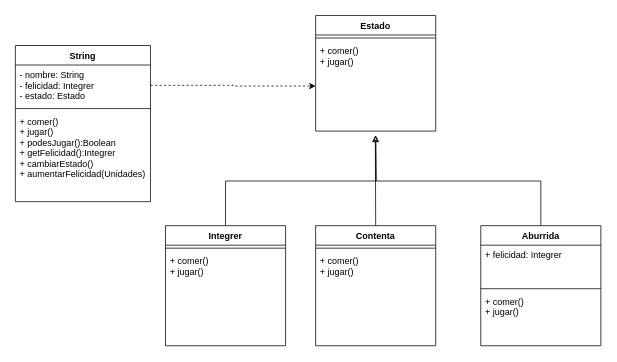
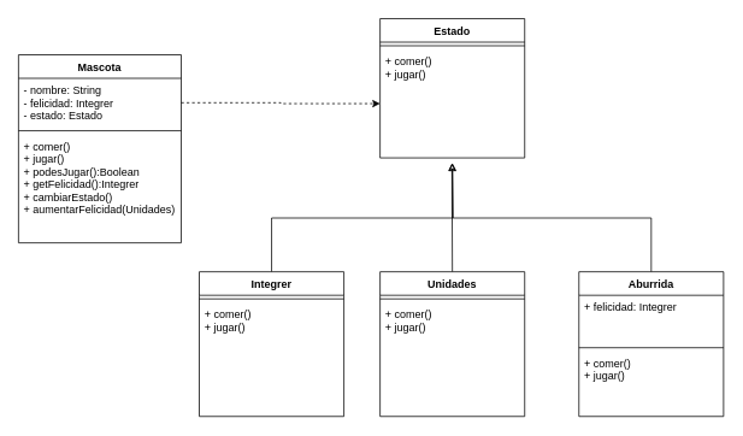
  <mxCell id="0" />
  <mxCell id="1" parent="0" />
  <mxCell id="2" style="edgeStyle=orthogonalEdgeStyle;rounded=0;orthogonalLoop=1;jettySize=auto;html=1;exitX=1;exitY=0.5;exitDx=0;exitDy=0;dashed=1;endArrow=classic;endFill=1;" edge="1" parent="1" source="4" target="9"><mxGeometry relative="1" as="geometry" /></mxCell>
- <mxCell id="3" value="String" style="swimlane;fontStyle=1;align=center;verticalAlign=top;childLayout=stackLayout;horizontal=1;startSize=26;horizontalStack=0;resizeParent=1;resizeParentMax=0;resizeLast=0;collapsible=1;marginBottom=0;" vertex="1" parent="1"><mxGeometry x="20" y="60" width="180" height="208" as="geometry" /></mxCell>
+ <mxCell id="3" value="Mascota" style="swimlane;fontStyle=1;align=center;verticalAlign=top;childLayout=stackLayout;horizontal=1;startSize=26;horizontalStack=0;resizeParent=1;resizeParentMax=0;resizeLast=0;collapsible=1;marginBottom=0;" vertex="1" parent="1"><mxGeometry x="20" y="60" width="180" height="208" as="geometry" /></mxCell>
  <mxCell id="4" value="- nombre: String&#10;- felicidad: Integrer&#10;- estado: Estado" style="text;strokeColor=none;fillColor=none;align=left;verticalAlign=top;spacingLeft=4;spacingRight=4;overflow=hidden;rotatable=0;points=[[0,0.5],[1,0.5]];portConstraint=eastwest;" vertex="1" parent="3"><mxGeometry y="26" width="180" height="54" as="geometry" /></mxCell>
  <mxCell id="5" value="" style="line;strokeWidth=1;fillColor=none;align=left;verticalAlign=middle;spacingTop=-1;spacingLeft=3;spacingRight=3;rotatable=0;labelPosition=right;points=[];portConstraint=eastwest;" vertex="1" parent="3"><mxGeometry y="80" width="180" height="8" as="geometry" /></mxCell>
  <mxCell id="6" value="+ comer()&#10;+ jugar()&#10;+ podesJugar():Boolean&#10;+ getFelicidad():Integrer&#10;+ cambiarEstado()&#10;+ aumentarFelicidad(Unidades)" style="text;strokeColor=none;fillColor=none;align=left;verticalAlign=top;spacingLeft=4;spacingRight=4;overflow=hidden;rotatable=0;points=[[0,0.5],[1,0.5]];portConstraint=eastwest;" vertex="1" parent="3"><mxGeometry y="88" width="180" height="120" as="geometry" /></mxCell>
  <mxCell id="7" value="Estado" style="swimlane;fontStyle=1;align=center;verticalAlign=top;childLayout=stackLayout;horizontal=1;startSize=26;horizontalStack=0;resizeParent=1;resizeParentMax=0;resizeLast=0;collapsible=1;marginBottom=0;" vertex="1" parent="1"><mxGeometry x="420" y="20" width="160" height="154" as="geometry" /></mxCell>
  <mxCell id="8" value="" style="line;strokeWidth=1;fillColor=none;align=left;verticalAlign=middle;spacingTop=-1;spacingLeft=3;spacingRight=3;rotatable=0;labelPosition=right;points=[];portConstraint=eastwest;" vertex="1" parent="7"><mxGeometry y="26" width="160" height="8" as="geometry" /></mxCell>
  <mxCell id="9" value="+ comer()&#10;+ jugar()" style="text;strokeColor=none;fillColor=none;align=left;verticalAlign=top;spacingLeft=4;spacingRight=4;overflow=hidden;rotatable=0;points=[[0,0.5],[1,0.5]];portConstraint=eastwest;" vertex="1" parent="7"><mxGeometry y="34" width="160" height="120" as="geometry" /></mxCell>
  <mxCell id="10" style="edgeStyle=orthogonalEdgeStyle;rounded=0;orthogonalLoop=1;jettySize=auto;html=1;exitX=0.5;exitY=0;exitDx=0;exitDy=0;endArrow=block;endFill=0;" edge="1" parent="1" source="11"><mxGeometry relative="1" as="geometry"><mxPoint x="499.529" y="180" as="targetPoint" /></mxGeometry></mxCell>
- <mxCell id="11" value="Contenta" style="swimlane;fontStyle=1;align=center;verticalAlign=top;childLayout=stackLayout;horizontal=1;startSize=26;horizontalStack=0;resizeParent=1;resizeParentMax=0;resizeLast=0;collapsible=1;marginBottom=0;" vertex="1" parent="1"><mxGeometry x="420" y="300" width="160" height="160" as="geometry" /></mxCell>
+ <mxCell id="11" value="Unidades" style="swimlane;fontStyle=1;align=center;verticalAlign=top;childLayout=stackLayout;horizontal=1;startSize=26;horizontalStack=0;resizeParent=1;resizeParentMax=0;resizeLast=0;collapsible=1;marginBottom=0;" vertex="1" parent="1"><mxGeometry x="420" y="300" width="160" height="160" as="geometry" /></mxCell>
  <mxCell id="12" value="" style="line;strokeWidth=1;fillColor=none;align=left;verticalAlign=middle;spacingTop=-1;spacingLeft=3;spacingRight=3;rotatable=0;labelPosition=right;points=[];portConstraint=eastwest;" vertex="1" parent="11"><mxGeometry y="26" width="160" height="8" as="geometry" /></mxCell>
  <mxCell id="13" value="+ comer()&#10;+ jugar()" style="text;strokeColor=none;fillColor=none;align=left;verticalAlign=top;spacingLeft=4;spacingRight=4;overflow=hidden;rotatable=0;points=[[0,0.5],[1,0.5]];portConstraint=eastwest;" vertex="1" parent="11"><mxGeometry y="34" width="160" height="126" as="geometry" /></mxCell>
  <mxCell id="14" style="edgeStyle=orthogonalEdgeStyle;rounded=0;orthogonalLoop=1;jettySize=auto;html=1;exitX=0.5;exitY=0;exitDx=0;exitDy=0;endArrow=classic;endFill=0;" edge="1" parent="1" source="15"><mxGeometry relative="1" as="geometry"><mxPoint x="500" y="180" as="targetPoint" /></mxGeometry></mxCell>
  <mxCell id="15" value="Integrer" style="swimlane;fontStyle=1;align=center;verticalAlign=top;childLayout=stackLayout;horizontal=1;startSize=26;horizontalStack=0;resizeParent=1;resizeParentMax=0;resizeLast=0;collapsible=1;marginBottom=0;" vertex="1" parent="1"><mxGeometry x="220" y="300" width="160" height="160" as="geometry" /></mxCell>
  <mxCell id="16" value="" style="line;strokeWidth=1;fillColor=none;align=left;verticalAlign=middle;spacingTop=-1;spacingLeft=3;spacingRight=3;rotatable=0;labelPosition=right;points=[];portConstraint=eastwest;" vertex="1" parent="15"><mxGeometry y="26" width="160" height="8" as="geometry" /></mxCell>
  <mxCell id="17" value="+ comer()&#10;+ jugar()" style="text;strokeColor=none;fillColor=none;align=left;verticalAlign=top;spacingLeft=4;spacingRight=4;overflow=hidden;rotatable=0;points=[[0,0.5],[1,0.5]];portConstraint=eastwest;" vertex="1" parent="15"><mxGeometry y="34" width="160" height="126" as="geometry" /></mxCell>
  <mxCell id="18" style="edgeStyle=orthogonalEdgeStyle;rounded=0;orthogonalLoop=1;jettySize=auto;html=1;exitX=0.5;exitY=0;exitDx=0;exitDy=0;endArrow=classic;endFill=0;" edge="1" parent="1" source="19"><mxGeometry relative="1" as="geometry"><mxPoint x="500" y="180" as="targetPoint" /><mxPoint x="700" y="300" as="sourcePoint" /></mxGeometry></mxCell>
  <mxCell id="19" value="Aburrida" style="swimlane;fontStyle=1;align=center;verticalAlign=top;childLayout=stackLayout;horizontal=1;startSize=26;horizontalStack=0;resizeParent=1;resizeParentMax=0;resizeLast=0;collapsible=1;marginBottom=0;" vertex="1" parent="1"><mxGeometry x="640" y="300" width="160" height="160" as="geometry" /></mxCell>
  <mxCell id="20" value="+ felicidad: Integrer" style="text;strokeColor=none;fillColor=none;align=left;verticalAlign=top;spacingLeft=4;spacingRight=4;overflow=hidden;rotatable=0;points=[[0,0.5],[1,0.5]];portConstraint=eastwest;" vertex="1" parent="19"><mxGeometry y="26" width="160" height="54" as="geometry" /></mxCell>
  <mxCell id="21" value="" style="line;strokeWidth=1;fillColor=none;align=left;verticalAlign=middle;spacingTop=-1;spacingLeft=3;spacingRight=3;rotatable=0;labelPosition=right;points=[];portConstraint=eastwest;" vertex="1" parent="19"><mxGeometry y="80" width="160" height="8" as="geometry" /></mxCell>
  <mxCell id="22" value="+ comer()&#10;+ jugar()" style="text;strokeColor=none;fillColor=none;align=left;verticalAlign=top;spacingLeft=4;spacingRight=4;overflow=hidden;rotatable=0;points=[[0,0.5],[1,0.5]];portConstraint=eastwest;" vertex="1" parent="19"><mxGeometry y="88" width="160" height="72" as="geometry" /></mxCell>
